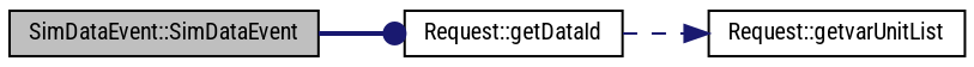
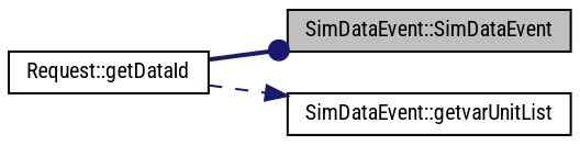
  digraph {
    fontname="Roboto Condensed"
    rankdir=LR
    node [color=black fontname="Roboto Condensed" fontsize=10 shape=record]
    edge [color=midnightblue fontname="Roboto Condensed" fontsize=10 labelfontname=FreeSans labelfontsize=10]
    n1 [fillcolor=grey75 fontcolor=black height=0.2 label="SimDataEvent::SimDataEvent" style=filled width=0.4]
    n2 [height=0.2 label="Request::getDataId" width=0.4]
-   n3 [height=0.2 label="Request::getvarUnitList" width=0.4]
-   n1 -> n2 [arrowhead=dot style=bold]
+   n3 [height=0.2 label="SimDataEvent::getvarUnitList" width=0.4]
+   n2 -> n1 [arrowhead=dot style=bold]
    n2 -> n3 [arrowhead=normal style=dashed]
  }
